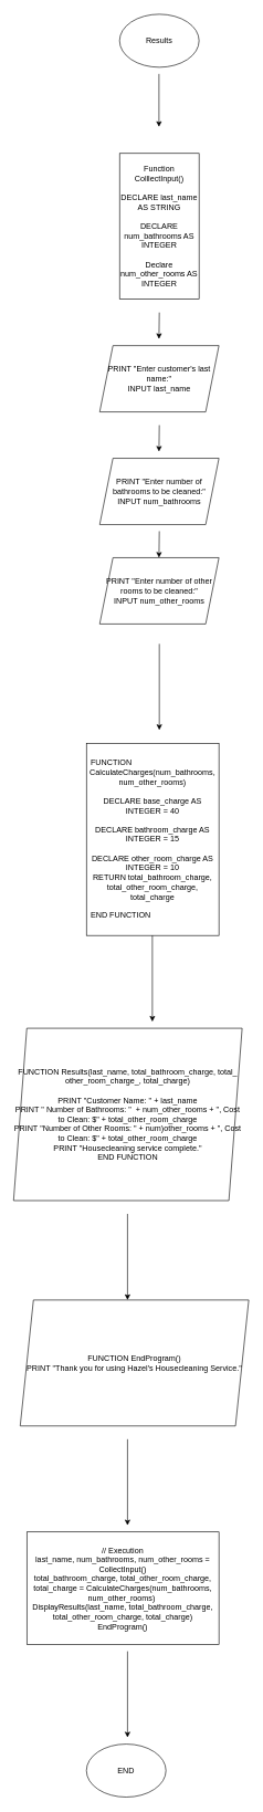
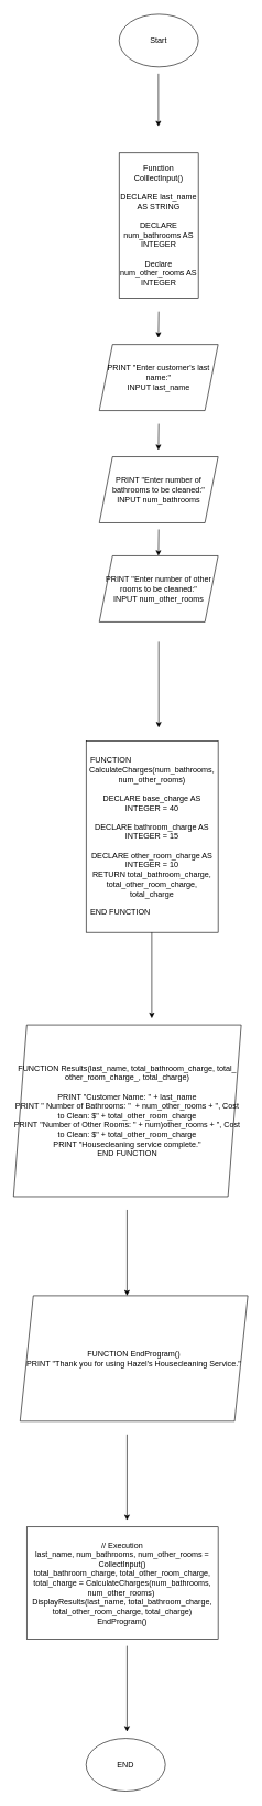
  <mxCell id="0" />
  <mxCell id="1" parent="0" />
- <mxCell id="2" value="Results" style="ellipse;whiteSpace=wrap;html=1;" vertex="1" parent="1"><mxGeometry x="180" y="20" width="120" height="80" as="geometry" /></mxCell>
+ <mxCell id="2" value="Start" style="ellipse;whiteSpace=wrap;html=1;" vertex="1" parent="1"><mxGeometry x="180" y="20" width="120" height="80" as="geometry" /></mxCell>
  <mxCell id="3" value="" style="endArrow=classic;html=1;rounded=0;" edge="1" parent="1"><mxGeometry width="50" height="50" relative="1" as="geometry"><mxPoint x="239.5" y="110" as="sourcePoint" /><mxPoint x="239.5" y="190" as="targetPoint" /></mxGeometry></mxCell>
  <mxCell id="4" value="Function ColllectInput()&lt;div&gt;&lt;br&gt;&lt;div&gt;DECLARE last_name AS STRING&lt;br&gt;&lt;/div&gt;&lt;div&gt;&lt;br&gt;&lt;/div&gt;&lt;div&gt;DECLARE num_bathrooms AS INTEGER&lt;/div&gt;&lt;div&gt;&lt;br&gt;&lt;/div&gt;&lt;div&gt;Declare num_other_rooms AS INTEGER&lt;/div&gt;&lt;/div&gt;" style="rounded=0;whiteSpace=wrap;html=1;" vertex="1" parent="1"><mxGeometry x="180" y="230" width="120" height="220" as="geometry" /></mxCell>
  <mxCell id="5" value="PRINT &quot;Enter customer's last name:&quot;&lt;div&gt;INPUT last_name&lt;/div&gt;" style="shape=parallelogram;perimeter=parallelogramPerimeter;whiteSpace=wrap;html=1;fixedSize=1;" vertex="1" parent="1"><mxGeometry x="150" y="520" width="180" height="100" as="geometry" /></mxCell>
  <mxCell id="6" value="PRINT &quot;Enter number of bathrooms to be cleaned:&quot;&lt;div&gt;INPUT num_bathrooms&lt;/div&gt;" style="shape=parallelogram;perimeter=parallelogramPerimeter;whiteSpace=wrap;html=1;fixedSize=1;" vertex="1" parent="1"><mxGeometry x="150" y="690" width="180" height="100" as="geometry" /></mxCell>
  <mxCell id="7" value="PRINT &quot;Enter number of other rooms to be cleaned:&quot;&lt;div&gt;INPUT num_other_rooms&lt;/div&gt;" style="shape=parallelogram;perimeter=parallelogramPerimeter;whiteSpace=wrap;html=1;fixedSize=1;" vertex="1" parent="1"><mxGeometry x="150" y="840" width="180" height="100" as="geometry" /></mxCell>
  <mxCell id="8" value="" style="endArrow=classic;html=1;rounded=0;" edge="1" parent="1"><mxGeometry width="50" height="50" relative="1" as="geometry"><mxPoint x="240" y="470" as="sourcePoint" /><mxPoint x="239.5" y="510" as="targetPoint" /></mxGeometry></mxCell>
  <mxCell id="9" value="" style="endArrow=classic;html=1;rounded=0;" edge="1" parent="1"><mxGeometry width="50" height="50" relative="1" as="geometry"><mxPoint x="240" y="640" as="sourcePoint" /><mxPoint x="239.5" y="680" as="targetPoint" /></mxGeometry></mxCell>
  <mxCell id="10" value="" style="endArrow=classic;html=1;rounded=0;" edge="1" parent="1"><mxGeometry width="50" height="50" relative="1" as="geometry"><mxPoint x="240" y="800" as="sourcePoint" /><mxPoint x="239.5" y="840" as="targetPoint" /></mxGeometry></mxCell>
  <mxCell id="11" value="" style="endArrow=classic;html=1;rounded=0;" edge="1" parent="1"><mxGeometry width="50" height="50" relative="1" as="geometry"><mxPoint x="240" y="970" as="sourcePoint" /><mxPoint x="240" y="1100" as="targetPoint" /></mxGeometry></mxCell>
  <mxCell id="12" value="FUNCTION&lt;span style=&quot;white-space: pre;&quot;&gt;&#09;&lt;/span&gt;&lt;span style=&quot;white-space: pre;&quot;&gt;&#09;&lt;/span&gt;&lt;span style=&quot;white-space: pre;&quot;&gt;&#09;&lt;/span&gt;&lt;span style=&quot;white-space: pre;&quot;&gt;&#09;&lt;/span&gt;&lt;span style=&quot;white-space: pre;&quot;&gt;&#09;&lt;/span&gt; CalculateCharges(num_bathrooms, num_other_rooms)&lt;div&gt;&lt;br&gt;&lt;/div&gt;&lt;div&gt;DECLARE base_charge AS INTEGER = 40&lt;/div&gt;&lt;div&gt;&lt;br&gt;&lt;/div&gt;&lt;div&gt;DECLARE bathroom_charge AS INTEGER = 15&lt;/div&gt;&lt;div&gt;&lt;br&gt;&lt;/div&gt;&lt;div&gt;DECLARE other_room_charge AS INTEGER = 10&lt;/div&gt;&lt;div&gt;RETURN total_bathroom_charge, total_other_room_charge, total_charge&lt;/div&gt;&lt;div&gt;&lt;br&gt;&lt;/div&gt;&lt;div&gt;END FUNCTION&lt;span style=&quot;white-space: pre;&quot;&gt;&#09;&lt;/span&gt;&lt;span style=&quot;white-space: pre;&quot;&gt;&#09;&lt;/span&gt;&lt;span style=&quot;white-space: pre;&quot;&gt;&#09;&lt;/span&gt;&lt;span style=&quot;white-space: pre;&quot;&gt;&#09;&lt;/span&gt;&lt;/div&gt;" style="rounded=0;whiteSpace=wrap;html=1;" vertex="1" parent="1"><mxGeometry x="130" y="1120" width="200" height="290" as="geometry" /></mxCell>
  <mxCell id="13" value="" style="endArrow=classic;html=1;rounded=0;" edge="1" parent="1"><mxGeometry width="50" height="50" relative="1" as="geometry"><mxPoint x="229.5" y="1410" as="sourcePoint" /><mxPoint x="229.5" y="1540" as="targetPoint" /></mxGeometry></mxCell>
  <mxCell id="14" value="FUNCTION Results(last_name, total_bathroom_charge, total_ other_room_charge_, total_charge)&lt;div&gt;&lt;br&gt;&lt;/div&gt;&lt;div&gt;PRINT &quot;Customer Name: &quot; + last_name&lt;/div&gt;&lt;div&gt;PRINT &quot; Number of Bathrooms: &quot;&amp;nbsp; + num_other_rooms + &quot;, Cost to Clean: $&quot; + total_other_room_charge&lt;/div&gt;&lt;div&gt;PRINT &quot;Number of Other Rooms: &quot; + num)other_rooms + &quot;, Cost to Clean: $&quot; + total_other_room_charge&lt;/div&gt;&lt;div&gt;PRINT &quot;Housecleaning service complete.&quot;&lt;/div&gt;&lt;div&gt;END FUNCTION&lt;/div&gt;" style="shape=parallelogram;perimeter=parallelogramPerimeter;whiteSpace=wrap;html=1;fixedSize=1;align=center;" vertex="1" parent="1"><mxGeometry x="20" y="1550" width="345" height="260" as="geometry" /></mxCell>
  <mxCell id="15" value="" style="endArrow=classic;html=1;rounded=0;" edge="1" parent="1"><mxGeometry width="50" height="50" relative="1" as="geometry"><mxPoint x="192" y="1830" as="sourcePoint" /><mxPoint x="192" y="1960" as="targetPoint" /></mxGeometry></mxCell>
  <mxCell id="16" value="// Execution&lt;div&gt;last_name, num_bathrooms, num_other_rooms = CollectInput()&lt;/div&gt;&lt;div&gt;total_bathroom_charge, total_other_room_charge, total_charge = CalculateCharges(num_bathrooms, num_other_rooms)&amp;nbsp;&lt;/div&gt;&lt;div&gt;DisplayResults(last_name, total_bathroom_charge, total_other_room_charge, total_charge)&lt;br/&gt;EndProgram()&lt;/div&gt;" style="rounded=0;whiteSpace=wrap;html=1;" vertex="1" parent="1"><mxGeometry x="40" y="2310" width="290" height="170" as="geometry" /></mxCell>
  <mxCell id="17" value="FUNCTION EndProgram()&lt;div&gt;PRINT &quot;Thank you for using Hazel's Housecleaning Service.&quot;&lt;/div&gt;" style="shape=parallelogram;perimeter=parallelogramPerimeter;whiteSpace=wrap;html=1;fixedSize=1;align=center;" vertex="1" parent="1"><mxGeometry x="30" y="1960" width="345" height="190" as="geometry" /></mxCell>
  <mxCell id="18" value="END" style="ellipse;whiteSpace=wrap;html=1;" vertex="1" parent="1"><mxGeometry x="130" y="2630" width="120" height="80" as="geometry" /></mxCell>
  <mxCell id="19" value="" style="endArrow=classic;html=1;rounded=0;" edge="1" parent="1"><mxGeometry width="50" height="50" relative="1" as="geometry"><mxPoint x="192" y="2170" as="sourcePoint" /><mxPoint x="192" y="2300" as="targetPoint" /></mxGeometry></mxCell>
  <mxCell id="20" value="" style="endArrow=classic;html=1;rounded=0;" edge="1" parent="1"><mxGeometry width="50" height="50" relative="1" as="geometry"><mxPoint x="192" y="2490" as="sourcePoint" /><mxPoint x="192" y="2620" as="targetPoint" /></mxGeometry></mxCell>
